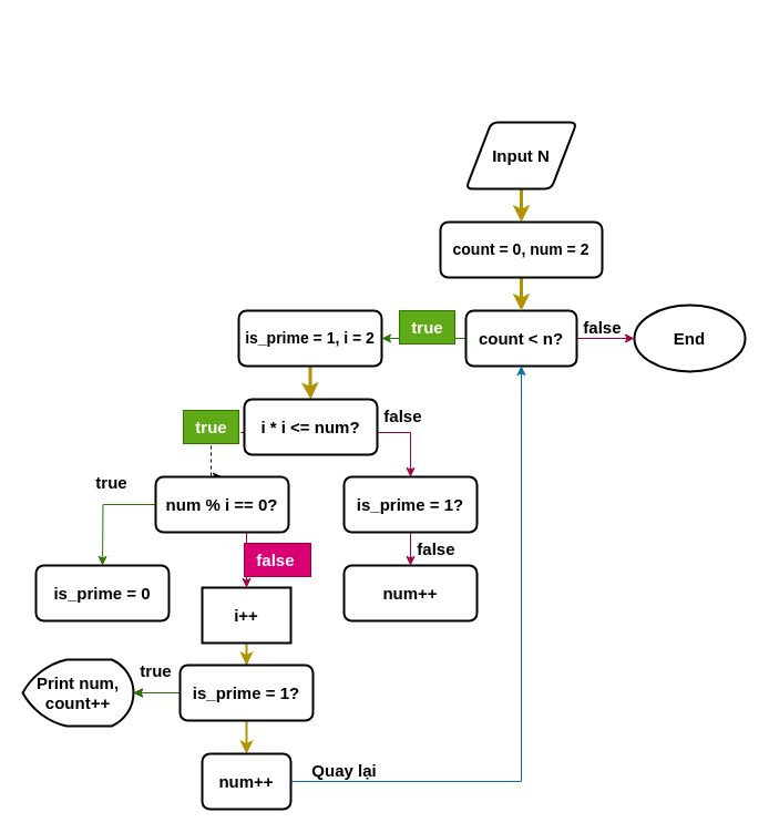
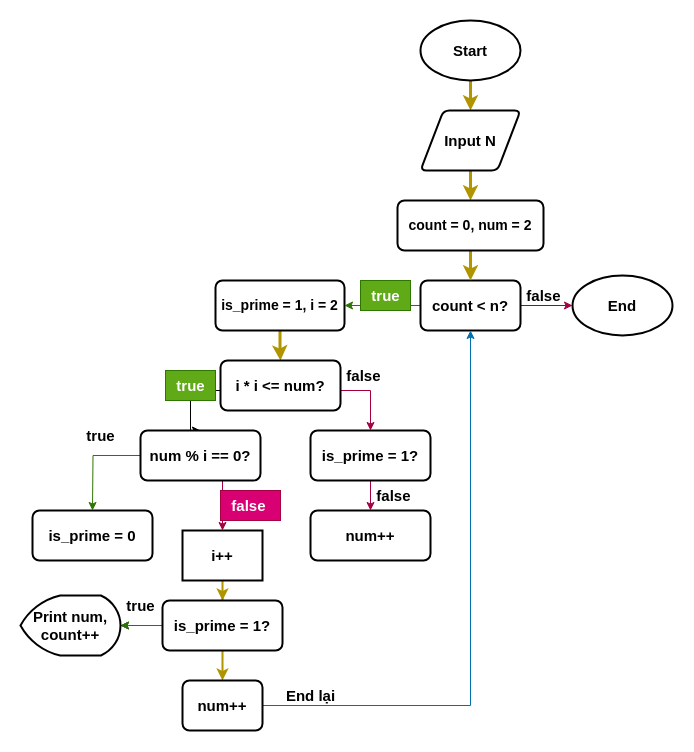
  <mxCell id="0" />
  <mxCell id="1" parent="0" />
+ <mxCell id="2" value="" style="edgeStyle=orthogonalEdgeStyle;rounded=0;orthogonalLoop=1;jettySize=auto;html=1;fontStyle=1;fillColor=#e3c800;strokeColor=#B09500;fontSize=15;strokeWidth=3;" edge="1" parent="1" source="3" target="5"><mxGeometry relative="1" as="geometry" /></mxCell>
+ <mxCell id="3" value="Start" style="strokeWidth=2;html=1;shape=mxgraph.flowchart.start_1;whiteSpace=wrap;fontStyle=1;fontSize=15;" vertex="1" parent="1"><mxGeometry x="420" y="20" width="100" height="60" as="geometry" /></mxCell>
  <mxCell id="4" value="" style="edgeStyle=orthogonalEdgeStyle;rounded=0;orthogonalLoop=1;jettySize=auto;html=1;fontStyle=1;fillColor=#e3c800;strokeColor=#B09500;fontSize=15;strokeWidth=3;" edge="1" parent="1" source="5" target="10"><mxGeometry relative="1" as="geometry" /></mxCell>
  <mxCell id="5" value="Input N" style="shape=parallelogram;html=1;strokeWidth=2;perimeter=parallelogramPerimeter;whiteSpace=wrap;rounded=1;arcSize=12;size=0.23;fontStyle=1;fontSize=15;" vertex="1" parent="1"><mxGeometry x="420" y="110" width="100" height="60" as="geometry" /></mxCell>
  <mxCell id="6" style="edgeStyle=orthogonalEdgeStyle;rounded=0;orthogonalLoop=1;jettySize=auto;html=1;entryX=1;entryY=0.5;entryDx=0;entryDy=0;fillColor=#60a917;strokeColor=#2D7600;fontStyle=1;fontSize=15;" edge="1" parent="1" source="8" target="13"><mxGeometry relative="1" as="geometry" /></mxCell>
  <mxCell id="7" value="" style="edgeStyle=orthogonalEdgeStyle;rounded=0;orthogonalLoop=1;jettySize=auto;html=1;fillColor=#d80073;strokeColor=#A50040;fontSize=15;" edge="1" parent="1" source="8" target="11"><mxGeometry relative="1" as="geometry" /></mxCell>
  <mxCell id="8" value="count &amp;lt; n?" style="rounded=1;whiteSpace=wrap;html=1;absoluteArcSize=1;arcSize=14;strokeWidth=2;fontStyle=1;fontSize=15;" vertex="1" parent="1"><mxGeometry x="420" y="280" width="100" height="50" as="geometry" /></mxCell>
  <mxCell id="9" value="" style="edgeStyle=orthogonalEdgeStyle;rounded=0;orthogonalLoop=1;jettySize=auto;html=1;fontStyle=1;fillColor=#e3c800;strokeColor=#B09500;fontSize=15;strokeWidth=3;" edge="1" parent="1" source="10" target="8"><mxGeometry relative="1" as="geometry" /></mxCell>
  <mxCell id="10" value="count = 0, num = 2" style="rounded=1;whiteSpace=wrap;html=1;absoluteArcSize=1;arcSize=14;strokeWidth=2;fontStyle=1;fontSize=14;" vertex="1" parent="1"><mxGeometry x="397" y="200" width="146" height="50" as="geometry" /></mxCell>
  <mxCell id="11" value="End" style="strokeWidth=2;html=1;shape=mxgraph.flowchart.start_1;whiteSpace=wrap;fontStyle=1;fontSize=15;" vertex="1" parent="1"><mxGeometry x="572" y="275" width="100" height="60" as="geometry" /></mxCell>
  <mxCell id="12" value="" style="edgeStyle=orthogonalEdgeStyle;rounded=0;orthogonalLoop=1;jettySize=auto;html=1;fontStyle=1;fillColor=#e3c800;strokeColor=#B09500;fontSize=21;strokeWidth=3;" edge="1" parent="1" source="13" target="17"><mxGeometry relative="1" as="geometry" /></mxCell>
  <mxCell id="13" value="is_prime = 1, i = 2" style="rounded=1;whiteSpace=wrap;html=1;absoluteArcSize=1;arcSize=14;strokeWidth=2;fontStyle=1;fontSize=14;" vertex="1" parent="1"><mxGeometry x="215" y="280" width="129" height="50" as="geometry" /></mxCell>
  <mxCell id="14" value="true" style="text;html=1;align=center;verticalAlign=middle;resizable=0;points=[];autosize=1;strokeColor=#2D7600;fillColor=#60a917;fontStyle=1;fontColor=#ffffff;fontSize=15;" vertex="1" parent="1"><mxGeometry x="360" y="280" width="50" height="30" as="geometry" /></mxCell>
- <mxCell id="15" style="edgeStyle=orthogonalEdgeStyle;rounded=0;orthogonalLoop=1;jettySize=auto;html=1;entryX=0.5;entryY=0;entryDx=0;entryDy=0;fontStyle=1;fontSize=15;dashed=1;" edge="1" parent="1" source="17" target="22"><mxGeometry relative="1" as="geometry"><Array as="points"><mxPoint x="190" y="390" /></Array></mxGeometry></mxCell>
+ <mxCell id="15" style="edgeStyle=orthogonalEdgeStyle;rounded=0;orthogonalLoop=1;jettySize=auto;html=1;entryX=0.5;entryY=0;entryDx=0;entryDy=0;fontStyle=1;fontSize=15;" edge="1" parent="1" source="17" target="22"><mxGeometry relative="1" as="geometry"><Array as="points"><mxPoint x="190" y="390" /></Array></mxGeometry></mxCell>
  <mxCell id="16" style="edgeStyle=orthogonalEdgeStyle;rounded=0;orthogonalLoop=1;jettySize=auto;html=1;entryX=0.5;entryY=0;entryDx=0;entryDy=0;fontStyle=1;fillColor=#d80073;strokeColor=#A50040;fontSize=15;" edge="1" parent="1" source="17" target="19"><mxGeometry relative="1" as="geometry"><Array as="points"><mxPoint x="370" y="390" /></Array></mxGeometry></mxCell>
  <mxCell id="17" value="i * i &amp;lt;= num?" style="rounded=1;whiteSpace=wrap;html=1;absoluteArcSize=1;arcSize=14;strokeWidth=2;fontStyle=1;fontSize=15;" vertex="1" parent="1"><mxGeometry x="220" y="360" width="120" height="50" as="geometry" /></mxCell>
  <mxCell id="18" value="" style="edgeStyle=orthogonalEdgeStyle;rounded=0;orthogonalLoop=1;jettySize=auto;html=1;fontStyle=1;fillColor=#d80073;strokeColor=#A50040;fontSize=15;" edge="1" parent="1" source="19" target="24"><mxGeometry relative="1" as="geometry" /></mxCell>
  <mxCell id="19" value="is_prime = 1?" style="rounded=1;whiteSpace=wrap;html=1;absoluteArcSize=1;arcSize=14;strokeWidth=2;fontStyle=1;fontSize=15;" vertex="1" parent="1"><mxGeometry x="310" y="430" width="120" height="50" as="geometry" /></mxCell>
  <mxCell id="20" style="edgeStyle=orthogonalEdgeStyle;rounded=0;orthogonalLoop=1;jettySize=auto;html=1;fillColor=#60a917;strokeColor=#2D7600;fontSize=15;" edge="1" parent="1" source="22"><mxGeometry relative="1" as="geometry"><mxPoint x="92" y="510" as="targetPoint" /></mxGeometry></mxCell>
  <mxCell id="21" style="edgeStyle=orthogonalEdgeStyle;rounded=0;orthogonalLoop=1;jettySize=auto;html=1;entryX=0.5;entryY=0;entryDx=0;entryDy=0;fillColor=#d80073;strokeColor=#A50040;fontSize=15;" edge="1" parent="1" source="22" target="30"><mxGeometry relative="1" as="geometry"><Array as="points"><mxPoint x="222" y="490" /><mxPoint x="222" y="490" /></Array></mxGeometry></mxCell>
  <mxCell id="22" value="num % i == 0?" style="rounded=1;whiteSpace=wrap;html=1;absoluteArcSize=1;arcSize=14;strokeWidth=2;fontStyle=1;fontSize=15;" vertex="1" parent="1"><mxGeometry x="140" y="430" width="120" height="50" as="geometry" /></mxCell>
  <mxCell id="23" value="true" style="text;html=1;align=center;verticalAlign=middle;resizable=0;points=[];autosize=1;strokeColor=#2D7600;fillColor=#60a917;fontStyle=1;fontColor=#ffffff;fontSize=15;" vertex="1" parent="1"><mxGeometry x="165" y="370" width="50" height="30" as="geometry" /></mxCell>
  <mxCell id="24" value="num++" style="rounded=1;whiteSpace=wrap;html=1;absoluteArcSize=1;arcSize=14;strokeWidth=2;fontStyle=1;fontSize=15;" vertex="1" parent="1"><mxGeometry x="310" y="510" width="120" height="50" as="geometry" /></mxCell>
  <mxCell id="25" value="false&amp;nbsp;" style="text;html=1;align=center;verticalAlign=middle;resizable=0;points=[];autosize=1;strokeColor=none;fillColor=none;fontStyle=1;fontSize=15;" vertex="1" parent="1"><mxGeometry x="365" y="480" width="60" height="30" as="geometry" /></mxCell>
  <mxCell id="26" value="false&amp;nbsp;" style="text;html=1;align=center;verticalAlign=middle;resizable=0;points=[];autosize=1;strokeColor=none;fillColor=none;fontStyle=1;fontSize=15;" vertex="1" parent="1"><mxGeometry x="335" y="360" width="60" height="30" as="geometry" /></mxCell>
  <mxCell id="27" value="is_prime = 0" style="rounded=1;whiteSpace=wrap;html=1;absoluteArcSize=1;arcSize=14;strokeWidth=2;fontStyle=1;fontSize=15;" vertex="1" parent="1"><mxGeometry x="32" y="510" width="120" height="50" as="geometry" /></mxCell>
  <mxCell id="28" value="true" style="text;html=1;align=center;verticalAlign=middle;resizable=0;points=[];autosize=1;strokeColor=none;fillColor=none;fontStyle=1;fontSize=15;" vertex="1" parent="1"><mxGeometry x="75" y="420" width="50" height="30" as="geometry" /></mxCell>
  <mxCell id="29" value="" style="edgeStyle=orthogonalEdgeStyle;rounded=0;orthogonalLoop=1;jettySize=auto;html=1;fontStyle=1;fillColor=#e3c800;strokeColor=#B09500;fontSize=15;strokeWidth=2;" edge="1" parent="1" source="30" target="35"><mxGeometry relative="1" as="geometry" /></mxCell>
  <mxCell id="30" value="i++" style="whiteSpace=wrap;html=1;absoluteArcSize=1;arcSize=14;strokeWidth=2;fontStyle=1;fontSize=15;rounded=0;" vertex="1" parent="1"><mxGeometry x="182" y="530" width="80" height="50" as="geometry" /></mxCell>
  <mxCell id="31" value="false&amp;nbsp;" style="text;html=1;align=center;verticalAlign=middle;resizable=0;points=[];autosize=1;strokeColor=#A50040;fillColor=#d80073;fontStyle=1;fontColor=#ffffff;fontSize=15;" vertex="1" parent="1"><mxGeometry x="220" y="490" width="60" height="30" as="geometry" /></mxCell>
  <mxCell id="32" style="edgeStyle=orthogonalEdgeStyle;rounded=0;orthogonalLoop=1;jettySize=auto;html=1;entryX=0.5;entryY=0;entryDx=0;entryDy=0;fontStyle=1;fillColor=#e3c800;strokeColor=#B09500;fontSize=15;strokeWidth=2;" edge="1" parent="1" source="35" target="38"><mxGeometry relative="1" as="geometry" /></mxCell>
  <mxCell id="33" value="" style="edgeStyle=orthogonalEdgeStyle;rounded=0;orthogonalLoop=1;jettySize=auto;html=1;fontSize=15;" edge="1" parent="1" source="35" target="41"><mxGeometry relative="1" as="geometry" /></mxCell>
  <mxCell id="34" value="" style="edgeStyle=orthogonalEdgeStyle;rounded=0;orthogonalLoop=1;jettySize=auto;html=1;fillColor=#60a917;strokeColor=#2D7600;fontSize=15;" edge="1" parent="1" source="35" target="41"><mxGeometry relative="1" as="geometry" /></mxCell>
  <mxCell id="35" value="is_prime = 1?" style="rounded=1;whiteSpace=wrap;html=1;absoluteArcSize=1;arcSize=14;strokeWidth=2;fontStyle=1;fontSize=15;" vertex="1" parent="1"><mxGeometry x="162" y="600" width="120" height="50" as="geometry" /></mxCell>
  <mxCell id="36" value="true" style="text;html=1;align=center;verticalAlign=middle;resizable=0;points=[];autosize=1;strokeColor=none;fillColor=none;fontStyle=1;fontSize=15;" vertex="1" parent="1"><mxGeometry x="115" y="590" width="50" height="30" as="geometry" /></mxCell>
  <mxCell id="37" style="edgeStyle=orthogonalEdgeStyle;rounded=0;orthogonalLoop=1;jettySize=auto;html=1;entryX=0.5;entryY=1;entryDx=0;entryDy=0;fillColor=#1ba1e2;strokeColor=#006EAF;fontSize=15;" edge="1" parent="1" source="38" target="8"><mxGeometry relative="1" as="geometry" /></mxCell>
  <mxCell id="38" value="num++" style="rounded=1;whiteSpace=wrap;html=1;absoluteArcSize=1;arcSize=14;strokeWidth=2;fontStyle=1;fontSize=15;" vertex="1" parent="1"><mxGeometry x="182" y="680" width="80" height="50" as="geometry" /></mxCell>
- <mxCell id="39" value="Quay lạ&lt;span class=&quot;hljs-selector-tag&quot;&gt;i&lt;/span&gt;" style="text;html=1;align=center;verticalAlign=middle;resizable=0;points=[];autosize=1;strokeColor=none;fillColor=none;fontStyle=1;fontSize=15;" vertex="1" parent="1"><mxGeometry x="270" y="680" width="80" height="30" as="geometry" /></mxCell>
+ <mxCell id="39" value="End lạ&lt;span class=&quot;hljs-selector-tag&quot;&gt;i&lt;/span&gt;" style="text;html=1;align=center;verticalAlign=middle;resizable=0;points=[];autosize=1;strokeColor=none;fillColor=none;fontStyle=1;fontSize=15;" vertex="1" parent="1"><mxGeometry x="270" y="680" width="80" height="30" as="geometry" /></mxCell>
  <mxCell id="40" value="false&amp;nbsp;" style="text;html=1;align=center;verticalAlign=middle;resizable=0;points=[];autosize=1;strokeColor=none;fillColor=none;fontStyle=1;fontSize=15;" vertex="1" parent="1"><mxGeometry x="515" y="280" width="60" height="30" as="geometry" /></mxCell>
  <mxCell id="41" value="&lt;span style=&quot;font-weight: 700;&quot;&gt;Print num, count++&lt;/span&gt;" style="strokeWidth=2;html=1;shape=mxgraph.flowchart.display;whiteSpace=wrap;fontSize=15;" vertex="1" parent="1"><mxGeometry x="20" y="595" width="100" height="60" as="geometry" /></mxCell>
